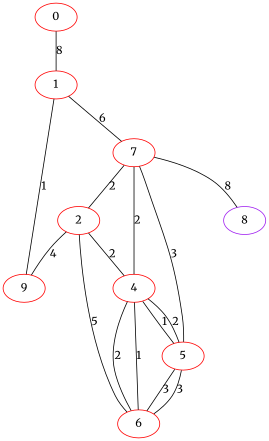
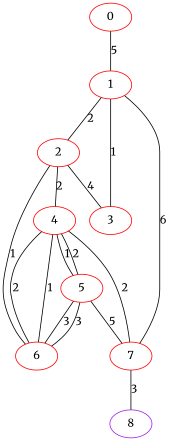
  graph {
    fontname=Merriweather
    node [color=red fontname=Merriweather weight=1]
    edge [fontname=Merriweather]
    0
    1
    2
-   3 [label=9]
+   3
    7
    4
    6
    5
    8 [color=purple weight=4]
-   0 -- 1 [label=8]
-   7 -- 2 [label=2]
+   0 -- 1 [label=5]
+   1 -- 2 [label=2]
    1 -- 3 [label=1]
    1 -- 7 [label=6]
    2 -- 3 [label=4]
    2 -- 4 [label=2]
-   2 -- 6 [label=5]
-   7 -- 8 [label=8]
+   2 -- 6 [label=1]
+   7 -- 8 [label=3]
    4 -- 7 [label=2]
    4 -- 6 [label=2]
    4 -- 6 [label=1]
    4 -- 5 [label=1]
    4 -- 5 [label=2]
-   5 -- 7 [label=3]
+   5 -- 7 [label=5]
    5 -- 6 [label=3]
    5 -- 6 [label=3]
  }
